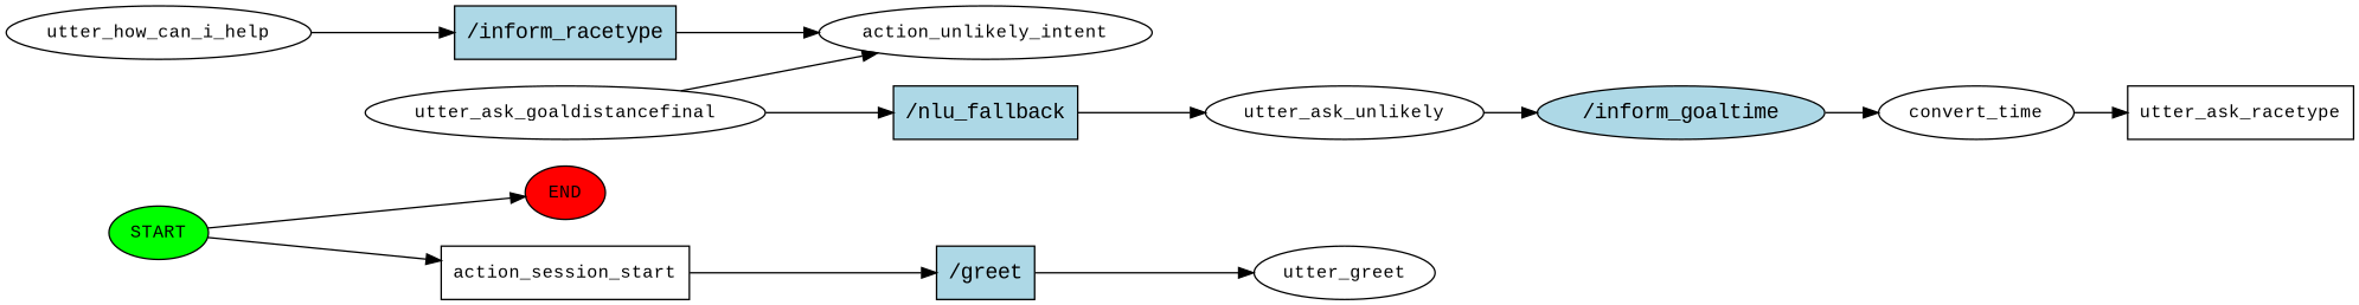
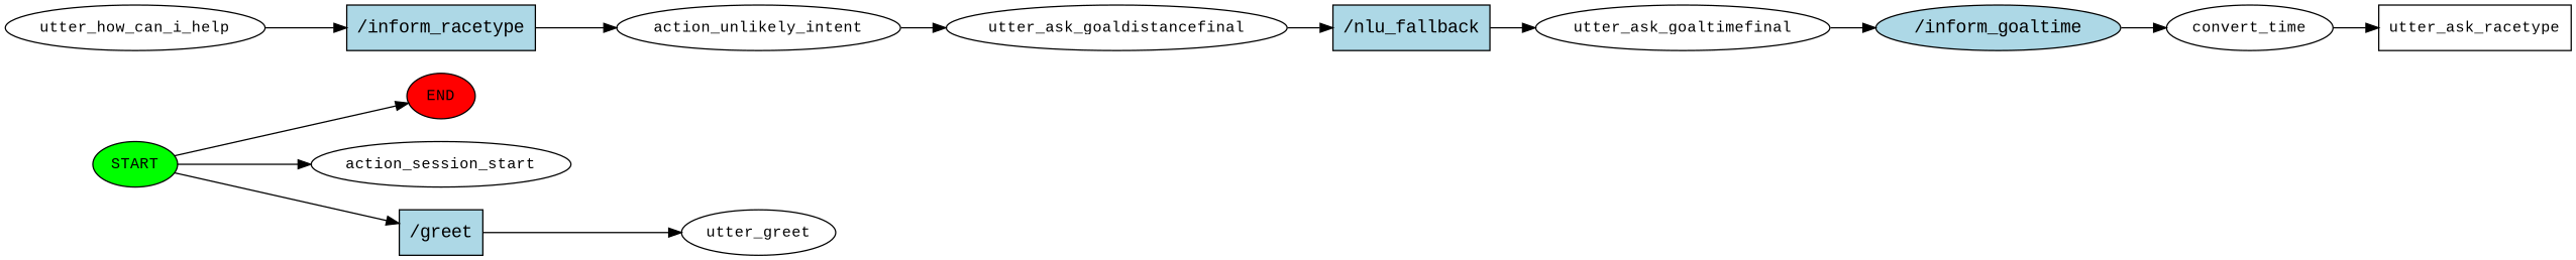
  digraph {
    fontname="Liberation Mono"
    rankdir=LR
    node [fontname="Liberation Mono" fontsize=12]
    edge [fontname="Liberation Mono"]
    n1 [fillcolor=green label=START style=filled]
    n2 [fillcolor=red label=END style=filled]
-   n3 [label=action_session_start shape=box]
+   n3 [label=action_session_start]
    n4 [fillcolor=lightblue label="/greet" shape=rect style=filled fontsize=""]
    n5 [label=utter_greet]
    n6 [label=utter_how_can_i_help]
    n7 [fillcolor=lightblue label="/inform_racetype" shape=rect style=filled fontsize=""]
    n8 [label=action_unlikely_intent]
    n9 [label=utter_ask_goaldistancefinal]
    n10 [fillcolor=lightblue label="/nlu_fallback" shape=rect style=filled fontsize=""]
-   n11 [label=utter_ask_unlikely]
+   n11 [label=utter_ask_goaltimefinal]
    n12 [fillcolor=lightblue label="/inform_goaltime" shape=ellipse style=filled fontsize=""]
    n13 [label=convert_time]
    n14 [label=utter_ask_racetype shape=box]
    n1 -> n2
    n1 -> n3
-   n3 -> n4
+   n1 -> n4
    n4 -> n5
    n6 -> n7
    n7 -> n8
-   n9 -> n8
+   n8 -> n9
    n9 -> n10
    n10 -> n11
    n11 -> n12
    n12 -> n13
    n13 -> n14
  }
